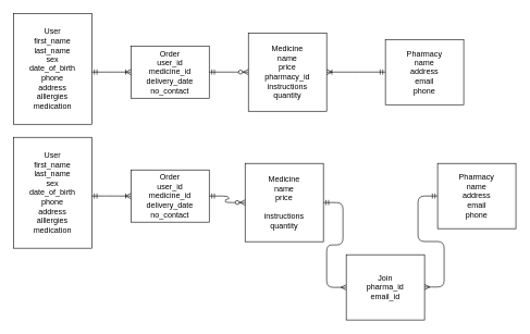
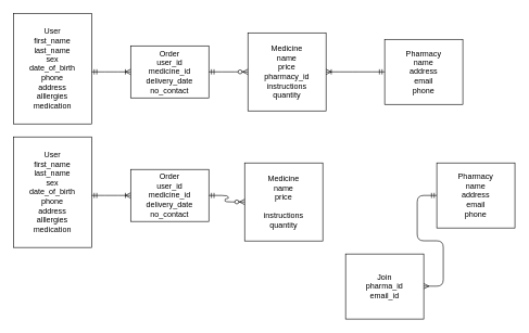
  <mxCell id="0" />
  <mxCell id="1" parent="0" />
  <mxCell id="2" value="User&lt;br&gt;first_name&lt;br&gt;last_name&lt;br&gt;sex&lt;br&gt;date_of_birth&lt;br&gt;phone&lt;br&gt;address&lt;br&gt;alllergies&lt;br&gt;medication" style="rounded=0;whiteSpace=wrap;html=1;" parent="1" vertex="1"><mxGeometry x="20" y="20" width="120" height="170" as="geometry" /></mxCell>
  <mxCell id="3" value="Pharmacy&lt;br&gt;name&lt;br&gt;address&lt;br&gt;email&lt;br&gt;phone" style="rounded=0;whiteSpace=wrap;html=1;" parent="1" vertex="1"><mxGeometry x="590" y="60" width="120" height="100" as="geometry" /></mxCell>
  <mxCell id="4" value="Order&lt;br&gt;user_id&lt;br&gt;medicine_id&lt;br&gt;delivery_date&lt;br&gt;no_contact" style="rounded=0;whiteSpace=wrap;html=1;" parent="1" vertex="1"><mxGeometry x="200" y="70" width="120" height="80" as="geometry" /></mxCell>
  <mxCell id="5" value="Medicine&lt;br&gt;name&lt;br&gt;price&lt;br&gt;pharmacy_id&lt;br&gt;instructions&lt;br&gt;quantity" style="rounded=0;whiteSpace=wrap;html=1;" parent="1" vertex="1"><mxGeometry x="380" y="50" width="120" height="120" as="geometry" /></mxCell>
  <mxCell id="6" value="" style="edgeStyle=entityRelationEdgeStyle;fontSize=12;html=1;endArrow=ERmandOne;endFill=0;exitX=1;exitY=0.5;exitDx=0;exitDy=0;startArrow=ERoneToMany;startFill=0;" parent="1" source="5" edge="1"><mxGeometry width="100" height="100" relative="1" as="geometry"><mxPoint x="490" y="210" as="sourcePoint" /><mxPoint x="590" y="110" as="targetPoint" /></mxGeometry></mxCell>
  <mxCell id="7" value="" style="edgeStyle=entityRelationEdgeStyle;fontSize=12;html=1;endArrow=ERoneToMany;startArrow=ERmandOne;entryX=0;entryY=0.5;entryDx=0;entryDy=0;" parent="1" target="4" edge="1"><mxGeometry width="100" height="100" relative="1" as="geometry"><mxPoint x="140" y="110" as="sourcePoint" /><mxPoint x="240" y="10" as="targetPoint" /></mxGeometry></mxCell>
  <mxCell id="8" value="" style="edgeStyle=entityRelationEdgeStyle;fontSize=12;html=1;endArrow=ERzeroToMany;startArrow=ERmandOne;entryX=0;entryY=0.5;entryDx=0;entryDy=0;" parent="1" target="5" edge="1"><mxGeometry width="100" height="100" relative="1" as="geometry"><mxPoint x="320" y="110" as="sourcePoint" /><mxPoint x="420" y="10" as="targetPoint" /></mxGeometry></mxCell>
  <mxCell id="9" value="User&lt;br&gt;first_name&lt;br&gt;last_name&lt;br&gt;sex&lt;br&gt;date_of_birth&lt;br&gt;phone&lt;br&gt;address&lt;br&gt;alllergies&lt;br&gt;medication" style="rounded=0;whiteSpace=wrap;html=1;" vertex="1" parent="1"><mxGeometry x="20" y="210" width="120" height="170" as="geometry" /></mxCell>
  <mxCell id="10" value="Pharmacy&lt;br&gt;name&lt;br&gt;address&lt;br&gt;email&lt;br&gt;phone" style="rounded=0;whiteSpace=wrap;html=1;" vertex="1" parent="1"><mxGeometry x="670" y="250" width="120" height="100" as="geometry" /></mxCell>
  <mxCell id="11" value="Order&lt;br&gt;user_id&lt;br&gt;medicine_id&lt;br&gt;delivery_date&lt;br&gt;no_contact" style="rounded=0;whiteSpace=wrap;html=1;" vertex="1" parent="1"><mxGeometry x="200" y="260" width="120" height="80" as="geometry" /></mxCell>
  <mxCell id="12" value="Medicine&lt;br&gt;name&lt;br&gt;price&lt;br&gt;&lt;br&gt;instructions&lt;br&gt;quantity" style="rounded=0;whiteSpace=wrap;html=1;" vertex="1" parent="1"><mxGeometry x="375" y="250" width="120" height="120" as="geometry" /></mxCell>
- <mxCell id="13" value="" style="edgeStyle=entityRelationEdgeStyle;fontSize=12;html=1;endArrow=ERmany;endFill=0;exitX=1;exitY=0.5;exitDx=0;exitDy=0;startArrow=ERmandOne;startFill=0;entryX=0;entryY=0.5;entryDx=0;entryDy=0;" edge="1" parent="1" source="12" target="16"><mxGeometry width="100" height="100" relative="1" as="geometry"><mxPoint x="490" y="400" as="sourcePoint" /><mxPoint x="590" y="300" as="targetPoint" /></mxGeometry></mxCell>
  <mxCell id="14" value="" style="edgeStyle=entityRelationEdgeStyle;fontSize=12;html=1;endArrow=ERoneToMany;startArrow=ERmandOne;entryX=0;entryY=0.5;entryDx=0;entryDy=0;" edge="1" parent="1" target="11"><mxGeometry width="100" height="100" relative="1" as="geometry"><mxPoint x="140" y="300" as="sourcePoint" /><mxPoint x="240" y="200" as="targetPoint" /></mxGeometry></mxCell>
  <mxCell id="15" value="" style="edgeStyle=entityRelationEdgeStyle;fontSize=12;html=1;endArrow=ERzeroToMany;startArrow=ERmandOne;entryX=0;entryY=0.5;entryDx=0;entryDy=0;" edge="1" parent="1" target="12"><mxGeometry width="100" height="100" relative="1" as="geometry"><mxPoint x="320" y="300" as="sourcePoint" /><mxPoint x="420" y="200" as="targetPoint" /></mxGeometry></mxCell>
  <mxCell id="16" value="Join&lt;br&gt;pharma_id&lt;br&gt;email_id" style="rounded=0;whiteSpace=wrap;html=1;" vertex="1" parent="1"><mxGeometry x="530" y="390" width="120" height="100" as="geometry" /></mxCell>
  <mxCell id="17" value="" style="edgeStyle=entityRelationEdgeStyle;fontSize=12;html=1;endArrow=ERmandOne;endFill=0;exitX=1;exitY=0.5;exitDx=0;exitDy=0;startArrow=ERmany;startFill=0;entryX=0;entryY=0.5;entryDx=0;entryDy=0;" edge="1" parent="1" target="10"><mxGeometry width="100" height="100" relative="1" as="geometry"><mxPoint x="650" y="439.5" as="sourcePoint" /><mxPoint x="740" y="439.5" as="targetPoint" /></mxGeometry></mxCell>
